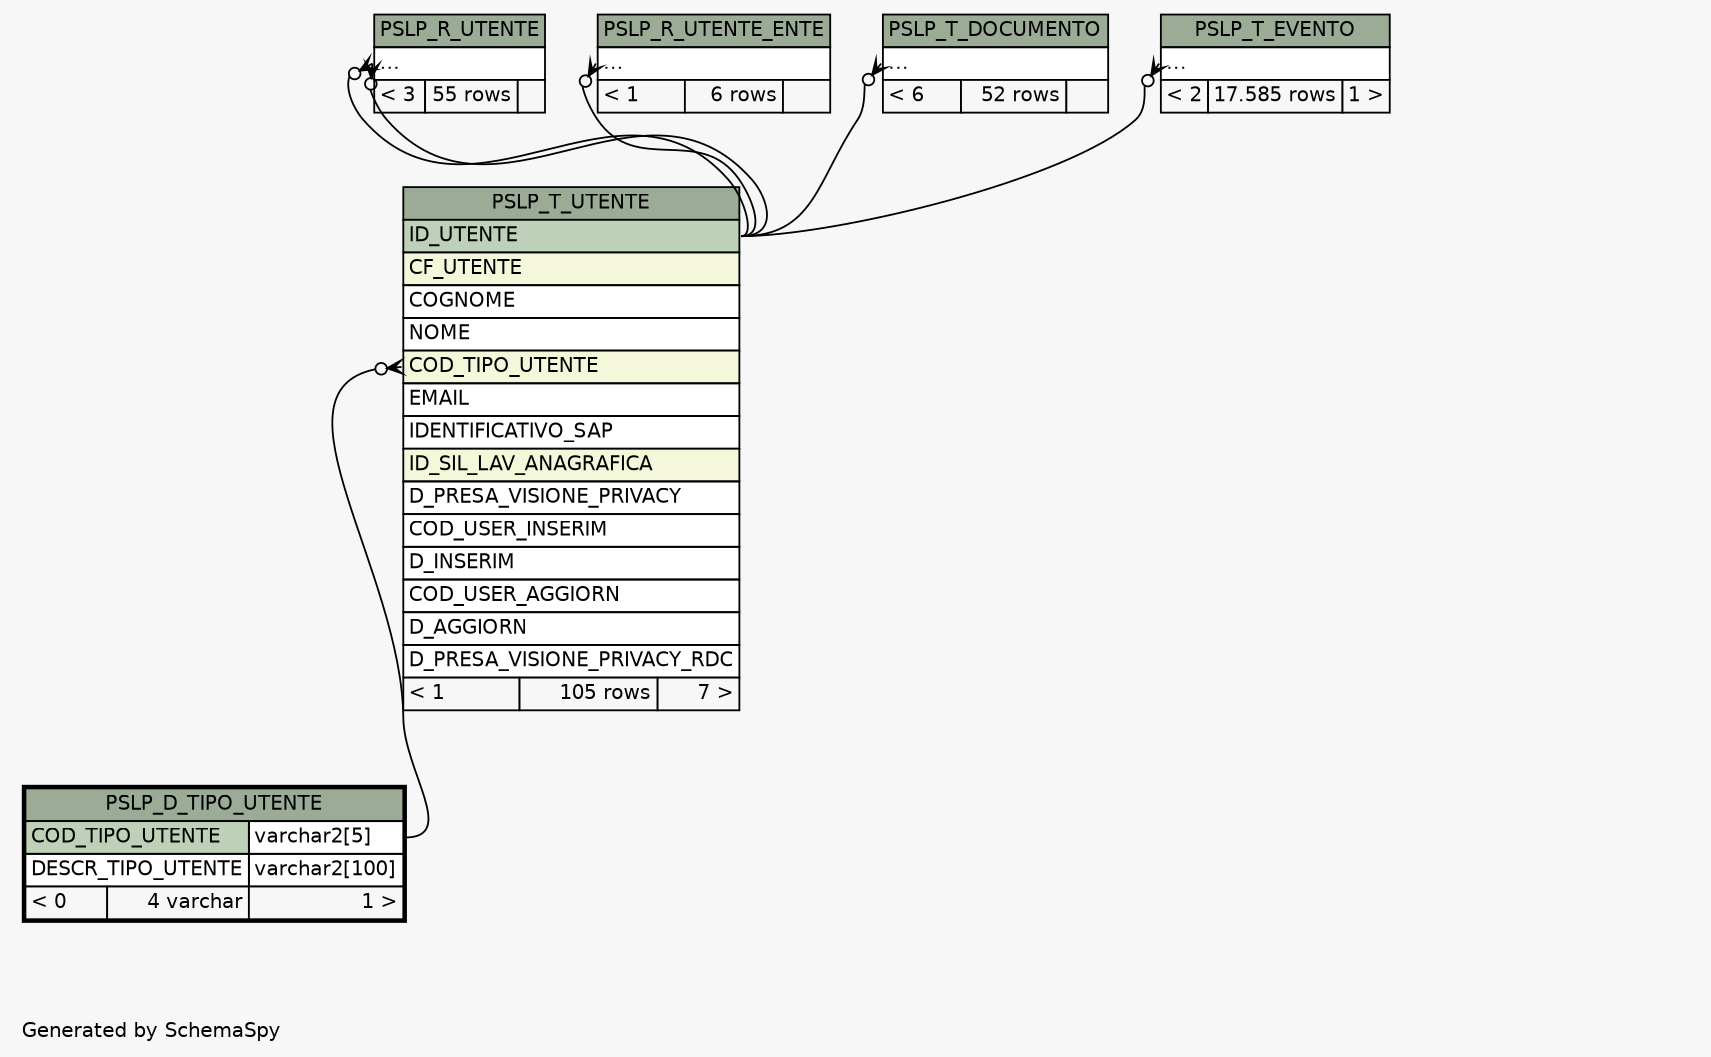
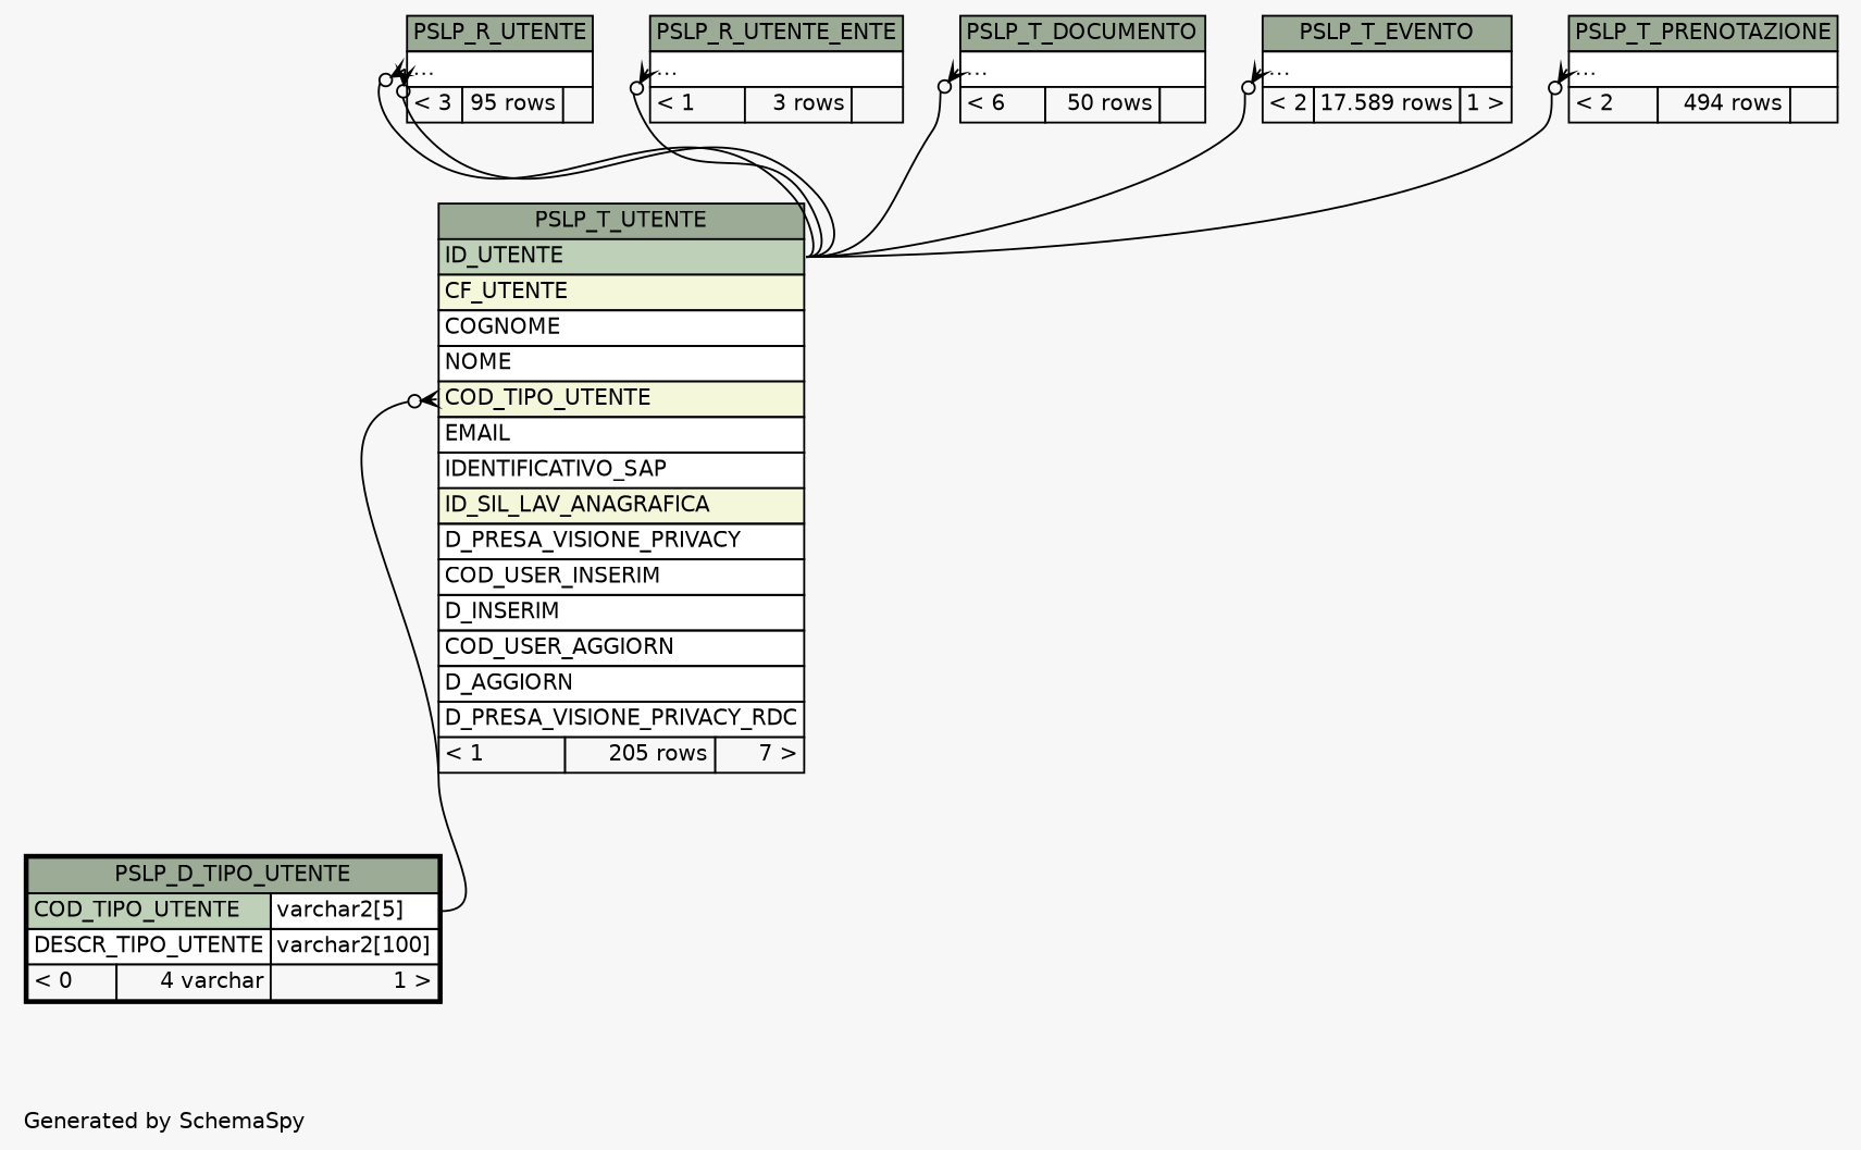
  digraph {
    bgcolor="#f7f7f7"
    fontname=Helvetica
    fontsize=11
    label="\nGenerated by SchemaSpy"
    labeljust=l
    nodesep=0.18
    rankdir=TB
    ranksep=0.46
    node [fontname=Helvetica fontsize=11 shape=plaintext]
    edge [arrowhead=none arrowsize=0.8 arrowtail=crowodot dir=back headport="ID_UTENTE:e" tailport="elipses:w"]
-   n1 [label=<     <TABLE BORDER="0" CELLBORDER="1" CELLSPACING="0" BGCOLOR="#ffffff">       <TR><TD COLSPAN="3" BGCOLOR="#9bab96" ALIGN="CENTER">PSLP_R_UTENTE</TD></TR>       <TR><TD PORT="elipses" COLSPAN="3" ALIGN="LEFT">...</TD></TR>       <TR><TD ALIGN="LEFT" BGCOLOR="#f7f7f7">&lt; 3</TD><TD ALIGN="RIGHT" BGCOLOR="#f7f7f7">55 rows</TD><TD ALIGN="RIGHT" BGCOLOR="#f7f7f7">  </TD></TR>     </TABLE>>]
-   n2 [label=<     <TABLE BORDER="0" CELLBORDER="1" CELLSPACING="0" BGCOLOR="#ffffff">       <TR><TD COLSPAN="3" BGCOLOR="#9bab96" ALIGN="CENTER">PSLP_T_UTENTE</TD></TR>       <TR><TD PORT="ID_UTENTE" COLSPAN="3" BGCOLOR="#bed1b8" ALIGN="LEFT">ID_UTENTE</TD></TR>       <TR><TD PORT="CF_UTENTE" COLSPAN="3" BGCOLOR="#f4f7da" ALIGN="LEFT">CF_UTENTE</TD></TR>       <TR><TD PORT="COGNOME" COLSPAN="3" ALIGN="LEFT">COGNOME</TD></TR>       <TR><TD PORT="NOME" COLSPAN="3" ALIGN="LEFT">NOME</TD></TR>       <TR><TD PORT="COD_TIPO_UTENTE" COLSPAN="3" BGCOLOR="#f4f7da" ALIGN="LEFT">COD_TIPO_UTENTE</TD></TR>       <TR><TD PORT="EMAIL" COLSPAN="3" ALIGN="LEFT">EMAIL</TD></TR>       <TR><TD PORT="IDENTIFICATIVO_SAP" COLSPAN="3" ALIGN="LEFT">IDENTIFICATIVO_SAP</TD></TR>       <TR><TD PORT="ID_SIL_LAV_ANAGRAFICA" COLSPAN="3" BGCOLOR="#f4f7da" ALIGN="LEFT">ID_SIL_LAV_ANAGRAFICA</TD></TR>       <TR><TD PORT="D_PRESA_VISIONE_PRIVACY" COLSPAN="3" ALIGN="LEFT">D_PRESA_VISIONE_PRIVACY</TD></TR>       <TR><TD PORT="COD_USER_INSERIM" COLSPAN="3" ALIGN="LEFT">COD_USER_INSERIM</TD></TR>       <TR><TD PORT="D_INSERIM" COLSPAN="3" ALIGN="LEFT">D_INSERIM</TD></TR>       <TR><TD PORT="COD_USER_AGGIORN" COLSPAN="3" ALIGN="LEFT">COD_USER_AGGIORN</TD></TR>       <TR><TD PORT="D_AGGIORN" COLSPAN="3" ALIGN="LEFT">D_AGGIORN</TD></TR>       <TR><TD PORT="D_PRESA_VISIONE_PRIVACY_RDC" COLSPAN="3" ALIGN="LEFT">D_PRESA_VISIONE_PRIVACY_RDC</TD></TR>       <TR><TD ALIGN="LEFT" BGCOLOR="#f7f7f7">&lt; 1</TD><TD ALIGN="RIGHT" BGCOLOR="#f7f7f7">105 rows</TD><TD ALIGN="RIGHT" BGCOLOR="#f7f7f7">7 &gt;</TD></TR>     </TABLE>>]
+   n1 [label=<     <TABLE BORDER="0" CELLBORDER="1" CELLSPACING="0" BGCOLOR="#ffffff">       <TR><TD COLSPAN="3" BGCOLOR="#9bab96" ALIGN="CENTER">PSLP_R_UTENTE</TD></TR>       <TR><TD PORT="elipses" COLSPAN="3" ALIGN="LEFT">...</TD></TR>       <TR><TD ALIGN="LEFT" BGCOLOR="#f7f7f7">&lt; 3</TD><TD ALIGN="RIGHT" BGCOLOR="#f7f7f7">95 rows</TD><TD ALIGN="RIGHT" BGCOLOR="#f7f7f7">  </TD></TR>     </TABLE>>]
+   n2 [label=<     <TABLE BORDER="0" CELLBORDER="1" CELLSPACING="0" BGCOLOR="#ffffff">       <TR><TD COLSPAN="3" BGCOLOR="#9bab96" ALIGN="CENTER">PSLP_T_UTENTE</TD></TR>       <TR><TD PORT="ID_UTENTE" COLSPAN="3" BGCOLOR="#bed1b8" ALIGN="LEFT">ID_UTENTE</TD></TR>       <TR><TD PORT="CF_UTENTE" COLSPAN="3" BGCOLOR="#f4f7da" ALIGN="LEFT">CF_UTENTE</TD></TR>       <TR><TD PORT="COGNOME" COLSPAN="3" ALIGN="LEFT">COGNOME</TD></TR>       <TR><TD PORT="NOME" COLSPAN="3" ALIGN="LEFT">NOME</TD></TR>       <TR><TD PORT="COD_TIPO_UTENTE" COLSPAN="3" BGCOLOR="#f4f7da" ALIGN="LEFT">COD_TIPO_UTENTE</TD></TR>       <TR><TD PORT="EMAIL" COLSPAN="3" ALIGN="LEFT">EMAIL</TD></TR>       <TR><TD PORT="IDENTIFICATIVO_SAP" COLSPAN="3" ALIGN="LEFT">IDENTIFICATIVO_SAP</TD></TR>       <TR><TD PORT="ID_SIL_LAV_ANAGRAFICA" COLSPAN="3" BGCOLOR="#f4f7da" ALIGN="LEFT">ID_SIL_LAV_ANAGRAFICA</TD></TR>       <TR><TD PORT="D_PRESA_VISIONE_PRIVACY" COLSPAN="3" ALIGN="LEFT">D_PRESA_VISIONE_PRIVACY</TD></TR>       <TR><TD PORT="COD_USER_INSERIM" COLSPAN="3" ALIGN="LEFT">COD_USER_INSERIM</TD></TR>       <TR><TD PORT="D_INSERIM" COLSPAN="3" ALIGN="LEFT">D_INSERIM</TD></TR>       <TR><TD PORT="COD_USER_AGGIORN" COLSPAN="3" ALIGN="LEFT">COD_USER_AGGIORN</TD></TR>       <TR><TD PORT="D_AGGIORN" COLSPAN="3" ALIGN="LEFT">D_AGGIORN</TD></TR>       <TR><TD PORT="D_PRESA_VISIONE_PRIVACY_RDC" COLSPAN="3" ALIGN="LEFT">D_PRESA_VISIONE_PRIVACY_RDC</TD></TR>       <TR><TD ALIGN="LEFT" BGCOLOR="#f7f7f7">&lt; 1</TD><TD ALIGN="RIGHT" BGCOLOR="#f7f7f7">205 rows</TD><TD ALIGN="RIGHT" BGCOLOR="#f7f7f7">7 &gt;</TD></TR>     </TABLE>>]
    n3 [label=<     <TABLE BORDER="2" CELLBORDER="1" CELLSPACING="0" BGCOLOR="#ffffff">       <TR><TD COLSPAN="3" BGCOLOR="#9bab96" ALIGN="CENTER">PSLP_D_TIPO_UTENTE</TD></TR>       <TR><TD PORT="COD_TIPO_UTENTE" COLSPAN="2" BGCOLOR="#bed1b8" ALIGN="LEFT">COD_TIPO_UTENTE</TD><TD PORT="COD_TIPO_UTENTE.type" ALIGN="LEFT">varchar2[5]</TD></TR>       <TR><TD PORT="DESCR_TIPO_UTENTE" COLSPAN="2" ALIGN="LEFT">DESCR_TIPO_UTENTE</TD><TD PORT="DESCR_TIPO_UTENTE.type" ALIGN="LEFT">varchar2[100]</TD></TR>       <TR><TD ALIGN="LEFT" BGCOLOR="#f7f7f7">&lt; 0</TD><TD ALIGN="RIGHT" BGCOLOR="#f7f7f7">4 varchar</TD><TD ALIGN="RIGHT" BGCOLOR="#f7f7f7">1 &gt;</TD></TR>     </TABLE>>]
-   n4 [label=<     <TABLE BORDER="0" CELLBORDER="1" CELLSPACING="0" BGCOLOR="#ffffff">       <TR><TD COLSPAN="3" BGCOLOR="#9bab96" ALIGN="CENTER">PSLP_R_UTENTE_ENTE</TD></TR>       <TR><TD PORT="elipses" COLSPAN="3" ALIGN="LEFT">...</TD></TR>       <TR><TD ALIGN="LEFT" BGCOLOR="#f7f7f7">&lt; 1</TD><TD ALIGN="RIGHT" BGCOLOR="#f7f7f7">6 rows</TD><TD ALIGN="RIGHT" BGCOLOR="#f7f7f7">  </TD></TR>     </TABLE>>]
-   n5 [label=<     <TABLE BORDER="0" CELLBORDER="1" CELLSPACING="0" BGCOLOR="#ffffff">       <TR><TD COLSPAN="3" BGCOLOR="#9bab96" ALIGN="CENTER">PSLP_T_DOCUMENTO</TD></TR>       <TR><TD PORT="elipses" COLSPAN="3" ALIGN="LEFT">...</TD></TR>       <TR><TD ALIGN="LEFT" BGCOLOR="#f7f7f7">&lt; 6</TD><TD ALIGN="RIGHT" BGCOLOR="#f7f7f7">52 rows</TD><TD ALIGN="RIGHT" BGCOLOR="#f7f7f7">  </TD></TR>     </TABLE>>]
-   n6 [label=<     <TABLE BORDER="0" CELLBORDER="1" CELLSPACING="0" BGCOLOR="#ffffff">       <TR><TD COLSPAN="3" BGCOLOR="#9bab96" ALIGN="CENTER">PSLP_T_EVENTO</TD></TR>       <TR><TD PORT="elipses" COLSPAN="3" ALIGN="LEFT">...</TD></TR>       <TR><TD ALIGN="LEFT" BGCOLOR="#f7f7f7">&lt; 2</TD><TD ALIGN="RIGHT" BGCOLOR="#f7f7f7">17.585 rows</TD><TD ALIGN="RIGHT" BGCOLOR="#f7f7f7">1 &gt;</TD></TR>     </TABLE>>]
+   n4 [label=<     <TABLE BORDER="0" CELLBORDER="1" CELLSPACING="0" BGCOLOR="#ffffff">       <TR><TD COLSPAN="3" BGCOLOR="#9bab96" ALIGN="CENTER">PSLP_R_UTENTE_ENTE</TD></TR>       <TR><TD PORT="elipses" COLSPAN="3" ALIGN="LEFT">...</TD></TR>       <TR><TD ALIGN="LEFT" BGCOLOR="#f7f7f7">&lt; 1</TD><TD ALIGN="RIGHT" BGCOLOR="#f7f7f7">3 rows</TD><TD ALIGN="RIGHT" BGCOLOR="#f7f7f7">  </TD></TR>     </TABLE>>]
+   n5 [label=<     <TABLE BORDER="0" CELLBORDER="1" CELLSPACING="0" BGCOLOR="#ffffff">       <TR><TD COLSPAN="3" BGCOLOR="#9bab96" ALIGN="CENTER">PSLP_T_DOCUMENTO</TD></TR>       <TR><TD PORT="elipses" COLSPAN="3" ALIGN="LEFT">...</TD></TR>       <TR><TD ALIGN="LEFT" BGCOLOR="#f7f7f7">&lt; 6</TD><TD ALIGN="RIGHT" BGCOLOR="#f7f7f7">50 rows</TD><TD ALIGN="RIGHT" BGCOLOR="#f7f7f7">  </TD></TR>     </TABLE>>]
+   n6 [label=<     <TABLE BORDER="0" CELLBORDER="1" CELLSPACING="0" BGCOLOR="#ffffff">       <TR><TD COLSPAN="3" BGCOLOR="#9bab96" ALIGN="CENTER">PSLP_T_EVENTO</TD></TR>       <TR><TD PORT="elipses" COLSPAN="3" ALIGN="LEFT">...</TD></TR>       <TR><TD ALIGN="LEFT" BGCOLOR="#f7f7f7">&lt; 2</TD><TD ALIGN="RIGHT" BGCOLOR="#f7f7f7">17.589 rows</TD><TD ALIGN="RIGHT" BGCOLOR="#f7f7f7">1 &gt;</TD></TR>     </TABLE>>]
+   n7 [label=<     <TABLE BORDER="0" CELLBORDER="1" CELLSPACING="0" BGCOLOR="#ffffff">       <TR><TD COLSPAN="3" BGCOLOR="#9bab96" ALIGN="CENTER">PSLP_T_PRENOTAZIONE</TD></TR>       <TR><TD PORT="elipses" COLSPAN="3" ALIGN="LEFT">...</TD></TR>       <TR><TD ALIGN="LEFT" BGCOLOR="#f7f7f7">&lt; 2</TD><TD ALIGN="RIGHT" BGCOLOR="#f7f7f7">494 rows</TD><TD ALIGN="RIGHT" BGCOLOR="#f7f7f7">  </TD></TR>     </TABLE>>]
    n1 -> n2
    n1 -> n2
    n2 -> n3 [headport="COD_TIPO_UTENTE.type:e" tailport="COD_TIPO_UTENTE:w"]
    n4 -> n2
    n5 -> n2
    n6 -> n2
+   n7 -> n2
  }
